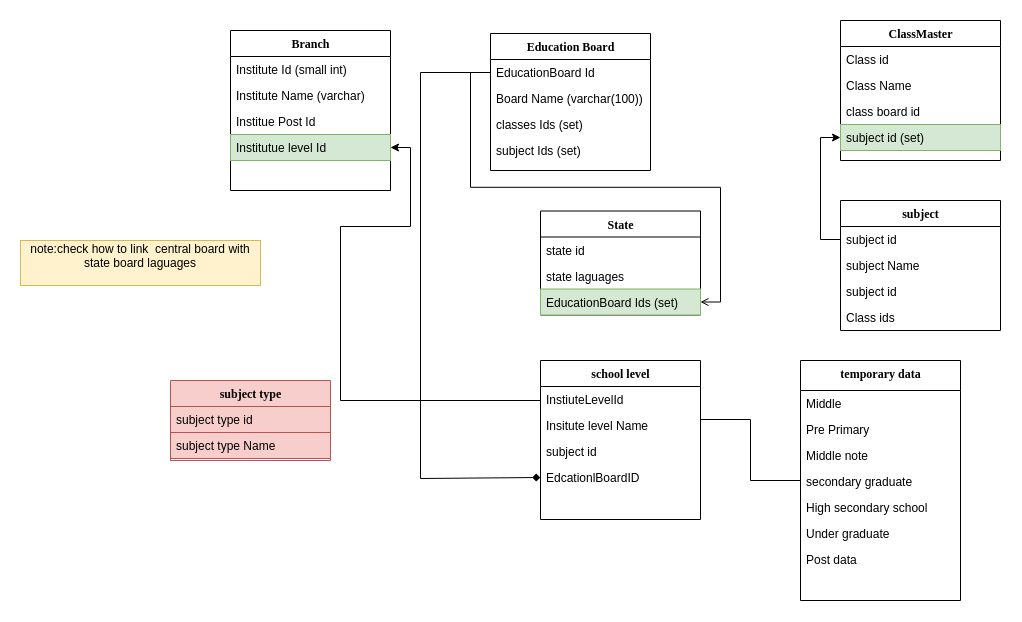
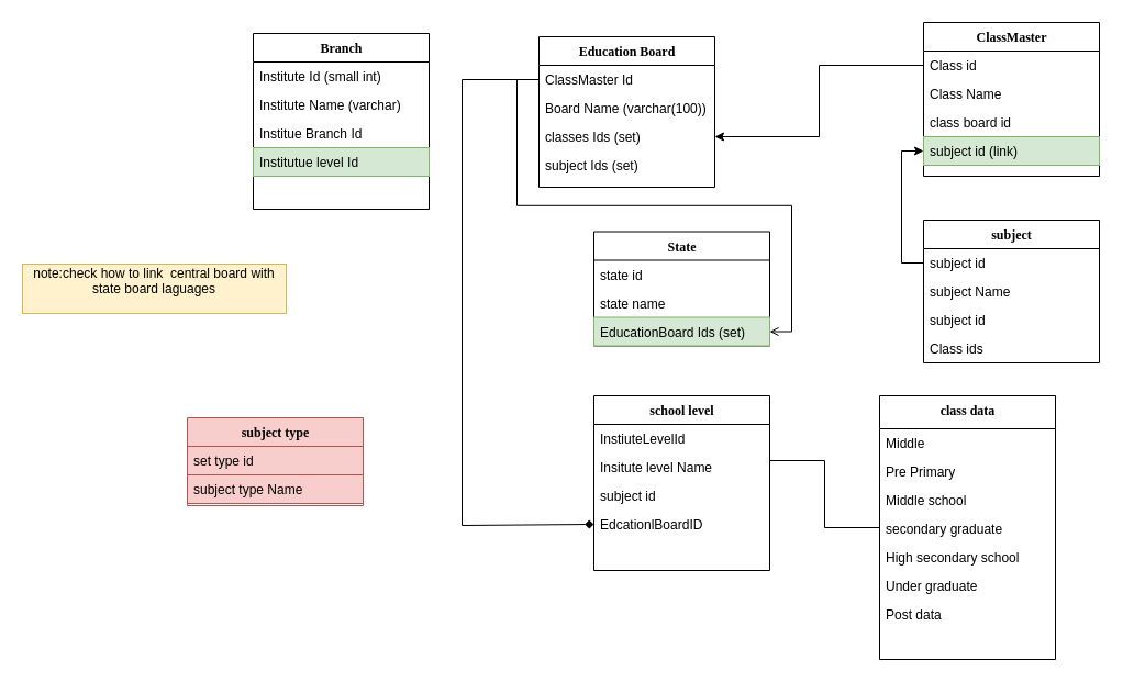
  <mxCell id="0" />
  <mxCell id="1" parent="0" />
  <mxCell id="2" value="Education Board" style="swimlane;html=1;fontStyle=1;align=center;verticalAlign=top;childLayout=stackLayout;horizontal=1;startSize=26;horizontalStack=0;resizeParent=1;resizeLast=0;collapsible=1;marginBottom=0;swimlaneFillColor=#ffffff;rounded=0;shadow=0;comic=0;labelBackgroundColor=none;strokeWidth=1;fillColor=none;fontFamily=Verdana;fontSize=12" parent="1" vertex="1"><mxGeometry x="490" y="33" width="160" height="137" as="geometry" /></mxCell>
- <mxCell id="3" value="EducationBoard Id&amp;nbsp;" style="text;html=1;strokeColor=none;fillColor=none;align=left;verticalAlign=top;spacingLeft=4;spacingRight=4;whiteSpace=wrap;overflow=hidden;rotatable=0;points=[[0,0.5],[1,0.5]];portConstraint=eastwest;" parent="2" vertex="1"><mxGeometry y="26" width="160" height="26" as="geometry" /></mxCell>
+ <mxCell id="3" value="ClassMaster Id&amp;nbsp;" style="text;html=1;strokeColor=none;fillColor=none;align=left;verticalAlign=top;spacingLeft=4;spacingRight=4;whiteSpace=wrap;overflow=hidden;rotatable=0;points=[[0,0.5],[1,0.5]];portConstraint=eastwest;" parent="2" vertex="1"><mxGeometry y="26" width="160" height="26" as="geometry" /></mxCell>
  <mxCell id="4" value="Board Name (varchar(100))" style="text;html=1;strokeColor=none;fillColor=none;align=left;verticalAlign=top;spacingLeft=4;spacingRight=4;whiteSpace=wrap;overflow=hidden;rotatable=0;points=[[0,0.5],[1,0.5]];portConstraint=eastwest;" parent="2" vertex="1"><mxGeometry y="52" width="160" height="26" as="geometry" /></mxCell>
  <mxCell id="5" value="classes Ids (set)" style="text;html=1;strokeColor=none;fillColor=none;align=left;verticalAlign=top;spacingLeft=4;spacingRight=4;whiteSpace=wrap;overflow=hidden;rotatable=0;points=[[0,0.5],[1,0.5]];portConstraint=eastwest;" parent="2" vertex="1"><mxGeometry y="78" width="160" height="26" as="geometry" /></mxCell>
  <mxCell id="6" value="subject Ids (set)" style="text;html=1;strokeColor=none;fillColor=none;align=left;verticalAlign=top;spacingLeft=4;spacingRight=4;whiteSpace=wrap;overflow=hidden;rotatable=0;points=[[0,0.5],[1,0.5]];portConstraint=eastwest;" vertex="1" parent="2"><mxGeometry y="104" width="160" height="26" as="geometry" /></mxCell>
  <mxCell id="7" value="subject" style="swimlane;html=1;fontStyle=1;align=center;verticalAlign=top;childLayout=stackLayout;horizontal=1;startSize=26;horizontalStack=0;resizeParent=1;resizeLast=0;collapsible=1;marginBottom=0;swimlaneFillColor=#ffffff;rounded=0;shadow=0;comic=0;labelBackgroundColor=none;strokeWidth=1;fillColor=none;fontFamily=Verdana;fontSize=12" vertex="1" parent="1"><mxGeometry x="840" y="200" width="160" height="130" as="geometry" /></mxCell>
  <mxCell id="8" value="subject id" style="text;html=1;strokeColor=none;fillColor=none;align=left;verticalAlign=top;spacingLeft=4;spacingRight=4;whiteSpace=wrap;overflow=hidden;rotatable=0;points=[[0,0.5],[1,0.5]];portConstraint=eastwest;" vertex="1" parent="7"><mxGeometry y="26" width="160" height="26" as="geometry" /></mxCell>
  <mxCell id="9" value="subject Name" style="text;html=1;strokeColor=none;fillColor=none;align=left;verticalAlign=top;spacingLeft=4;spacingRight=4;whiteSpace=wrap;overflow=hidden;rotatable=0;points=[[0,0.5],[1,0.5]];portConstraint=eastwest;" vertex="1" parent="7"><mxGeometry y="52" width="160" height="26" as="geometry" /></mxCell>
  <mxCell id="10" value="subject id" style="text;html=1;strokeColor=none;fillColor=none;align=left;verticalAlign=top;spacingLeft=4;spacingRight=4;whiteSpace=wrap;overflow=hidden;rotatable=0;points=[[0,0.5],[1,0.5]];portConstraint=eastwest;" vertex="1" parent="7"><mxGeometry y="78" width="160" height="26" as="geometry" /></mxCell>
  <mxCell id="11" value="Class ids" style="text;html=1;strokeColor=none;fillColor=none;align=left;verticalAlign=top;spacingLeft=4;spacingRight=4;whiteSpace=wrap;overflow=hidden;rotatable=0;points=[[0,0.5],[1,0.5]];portConstraint=eastwest;" vertex="1" parent="7"><mxGeometry y="104" width="160" height="26" as="geometry" /></mxCell>
  <mxCell id="12" value="ClassMaster" style="swimlane;html=1;fontStyle=1;align=center;verticalAlign=top;childLayout=stackLayout;horizontal=1;startSize=26;horizontalStack=0;resizeParent=1;resizeLast=0;collapsible=1;marginBottom=0;swimlaneFillColor=#ffffff;rounded=0;shadow=0;comic=0;labelBackgroundColor=none;strokeWidth=1;fillColor=none;fontFamily=Verdana;fontSize=12" vertex="1" parent="1"><mxGeometry x="840" y="20" width="160" height="140" as="geometry" /></mxCell>
  <mxCell id="13" value="Class id" style="text;html=1;strokeColor=none;fillColor=none;align=left;verticalAlign=top;spacingLeft=4;spacingRight=4;whiteSpace=wrap;overflow=hidden;rotatable=0;points=[[0,0.5],[1,0.5]];portConstraint=eastwest;" vertex="1" parent="12"><mxGeometry y="26" width="160" height="26" as="geometry" /></mxCell>
  <mxCell id="14" value="Class Name" style="text;html=1;strokeColor=none;fillColor=none;align=left;verticalAlign=top;spacingLeft=4;spacingRight=4;whiteSpace=wrap;overflow=hidden;rotatable=0;points=[[0,0.5],[1,0.5]];portConstraint=eastwest;" vertex="1" parent="12"><mxGeometry y="52" width="160" height="26" as="geometry" /></mxCell>
  <mxCell id="15" value="class board id" style="text;html=1;strokeColor=none;fillColor=none;align=left;verticalAlign=top;spacingLeft=4;spacingRight=4;whiteSpace=wrap;overflow=hidden;rotatable=0;points=[[0,0.5],[1,0.5]];portConstraint=eastwest;" vertex="1" parent="12"><mxGeometry y="78" width="160" height="26" as="geometry" /></mxCell>
- <mxCell id="16" value="subject id (set)" style="text;html=1;strokeColor=#82b366;fillColor=#d5e8d4;align=left;verticalAlign=top;spacingLeft=4;spacingRight=4;whiteSpace=wrap;overflow=hidden;rotatable=0;points=[[0,0.5],[1,0.5]];portConstraint=eastwest;" vertex="1" parent="12"><mxGeometry y="104" width="160" height="26" as="geometry" /></mxCell>
+ <mxCell id="16" value="subject id (link)" style="text;html=1;strokeColor=#82b366;fillColor=#d5e8d4;align=left;verticalAlign=top;spacingLeft=4;spacingRight=4;whiteSpace=wrap;overflow=hidden;rotatable=0;points=[[0,0.5],[1,0.5]];portConstraint=eastwest;" vertex="1" parent="12"><mxGeometry y="104" width="160" height="26" as="geometry" /></mxCell>
+ <mxCell id="17" style="edgeStyle=orthogonalEdgeStyle;rounded=0;orthogonalLoop=1;jettySize=auto;html=1;exitX=0;exitY=0.5;exitDx=0;exitDy=0;entryX=1;entryY=0.5;entryDx=0;entryDy=0;" edge="1" parent="1" source="13" target="5"><mxGeometry relative="1" as="geometry" /></mxCell>
  <mxCell id="18" value="Branch" style="swimlane;html=1;fontStyle=1;align=center;verticalAlign=top;childLayout=stackLayout;horizontal=1;startSize=26;horizontalStack=0;resizeParent=1;resizeLast=0;collapsible=1;marginBottom=0;swimlaneFillColor=#ffffff;rounded=0;shadow=0;comic=0;labelBackgroundColor=none;strokeWidth=1;fillColor=none;fontFamily=Verdana;fontSize=12" vertex="1" parent="1"><mxGeometry x="230" y="30" width="160" height="160" as="geometry" /></mxCell>
  <mxCell id="19" value="Institute Id (small int)" style="text;html=1;strokeColor=none;fillColor=none;align=left;verticalAlign=top;spacingLeft=4;spacingRight=4;whiteSpace=wrap;overflow=hidden;rotatable=0;points=[[0,0.5],[1,0.5]];portConstraint=eastwest;" vertex="1" parent="18"><mxGeometry y="26" width="160" height="26" as="geometry" /></mxCell>
  <mxCell id="20" value="Institute Name (varchar)" style="text;html=1;strokeColor=none;fillColor=none;align=left;verticalAlign=top;spacingLeft=4;spacingRight=4;whiteSpace=wrap;overflow=hidden;rotatable=0;points=[[0,0.5],[1,0.5]];portConstraint=eastwest;" vertex="1" parent="18"><mxGeometry y="52" width="160" height="26" as="geometry" /></mxCell>
- <mxCell id="21" value="Institue Post Id" style="text;html=1;strokeColor=none;fillColor=none;align=left;verticalAlign=top;spacingLeft=4;spacingRight=4;whiteSpace=wrap;overflow=hidden;rotatable=0;points=[[0,0.5],[1,0.5]];portConstraint=eastwest;" vertex="1" parent="18"><mxGeometry y="78" width="160" height="26" as="geometry" /></mxCell>
+ <mxCell id="21" value="Institue Branch Id" style="text;html=1;strokeColor=none;fillColor=none;align=left;verticalAlign=top;spacingLeft=4;spacingRight=4;whiteSpace=wrap;overflow=hidden;rotatable=0;points=[[0,0.5],[1,0.5]];portConstraint=eastwest;" vertex="1" parent="18"><mxGeometry y="78" width="160" height="26" as="geometry" /></mxCell>
  <mxCell id="22" value="Institutue level Id" style="text;html=1;strokeColor=#82b366;fillColor=#d5e8d4;align=left;verticalAlign=top;spacingLeft=4;spacingRight=4;whiteSpace=wrap;overflow=hidden;rotatable=0;points=[[0,0.5],[1,0.5]];portConstraint=eastwest;" vertex="1" parent="18"><mxGeometry y="104" width="160" height="26" as="geometry" /></mxCell>
  <mxCell id="23" style="edgeStyle=orthogonalEdgeStyle;rounded=0;orthogonalLoop=1;jettySize=auto;html=1;exitX=0;exitY=0.5;exitDx=0;exitDy=0;entryX=1;entryY=0.5;entryDx=0;entryDy=0;endArrow=open;" edge="1" parent="1" source="3" target="46"><mxGeometry relative="1" as="geometry" /></mxCell>
  <mxCell id="24" value="subject type" style="swimlane;html=1;fontStyle=1;align=center;verticalAlign=top;childLayout=stackLayout;horizontal=1;startSize=26;horizontalStack=0;resizeParent=1;resizeLast=0;collapsible=1;marginBottom=0;swimlaneFillColor=#ffffff;rounded=0;shadow=0;comic=0;labelBackgroundColor=none;strokeWidth=1;fillColor=#f8cecc;fontFamily=Verdana;fontSize=12;strokeColor=#b85450;" vertex="1" parent="1"><mxGeometry x="170" y="380" width="160" height="80" as="geometry" /></mxCell>
- <mxCell id="25" value="subject type id" style="text;html=1;strokeColor=#b85450;fillColor=#f8cecc;align=left;verticalAlign=top;spacingLeft=4;spacingRight=4;whiteSpace=wrap;overflow=hidden;rotatable=0;points=[[0,0.5],[1,0.5]];portConstraint=eastwest;" vertex="1" parent="24"><mxGeometry y="26" width="160" height="26" as="geometry" /></mxCell>
+ <mxCell id="25" value="set type id" style="text;html=1;strokeColor=#b85450;fillColor=#f8cecc;align=left;verticalAlign=top;spacingLeft=4;spacingRight=4;whiteSpace=wrap;overflow=hidden;rotatable=0;points=[[0,0.5],[1,0.5]];portConstraint=eastwest;" vertex="1" parent="24"><mxGeometry y="26" width="160" height="26" as="geometry" /></mxCell>
  <mxCell id="26" value="subject type Name" style="text;html=1;strokeColor=#b85450;fillColor=#f8cecc;align=left;verticalAlign=top;spacingLeft=4;spacingRight=4;whiteSpace=wrap;overflow=hidden;rotatable=0;points=[[0,0.5],[1,0.5]];portConstraint=eastwest;" vertex="1" parent="24"><mxGeometry y="52" width="160" height="26" as="geometry" /></mxCell>
  <mxCell id="27" style="edgeStyle=orthogonalEdgeStyle;rounded=0;orthogonalLoop=1;jettySize=auto;html=1;exitX=0;exitY=0.5;exitDx=0;exitDy=0;entryX=0;entryY=0.5;entryDx=0;entryDy=0;" edge="1" parent="1" source="8" target="16"><mxGeometry relative="1" as="geometry" /></mxCell>
  <mxCell id="28" value="school level" style="swimlane;html=1;fontStyle=1;align=center;verticalAlign=top;childLayout=stackLayout;horizontal=1;startSize=26;horizontalStack=0;resizeParent=1;resizeLast=0;collapsible=1;marginBottom=0;swimlaneFillColor=#ffffff;rounded=0;shadow=0;comic=0;labelBackgroundColor=none;strokeWidth=1;fillColor=none;fontFamily=Verdana;fontSize=12" vertex="1" parent="1"><mxGeometry x="540" y="360" width="160" height="159" as="geometry" /></mxCell>
  <mxCell id="29" value="InstiuteLevelId" style="text;html=1;strokeColor=none;fillColor=none;align=left;verticalAlign=top;spacingLeft=4;spacingRight=4;whiteSpace=wrap;overflow=hidden;rotatable=0;points=[[0,0.5],[1,0.5]];portConstraint=eastwest;" vertex="1" parent="28"><mxGeometry y="26" width="160" height="26" as="geometry" /></mxCell>
  <mxCell id="30" value="Insitute level Name" style="text;html=1;strokeColor=none;fillColor=none;align=left;verticalAlign=top;spacingLeft=4;spacingRight=4;whiteSpace=wrap;overflow=hidden;rotatable=0;points=[[0,0.5],[1,0.5]];portConstraint=eastwest;" vertex="1" parent="28"><mxGeometry y="52" width="160" height="26" as="geometry" /></mxCell>
  <mxCell id="31" value="subject id&lt;div&gt;&lt;br&gt;&lt;/div&gt;" style="text;html=1;strokeColor=none;fillColor=none;align=left;verticalAlign=top;spacingLeft=4;spacingRight=4;whiteSpace=wrap;overflow=hidden;rotatable=0;points=[[0,0.5],[1,0.5]];portConstraint=eastwest;" vertex="1" parent="28"><mxGeometry y="78" width="160" height="26" as="geometry" /></mxCell>
  <mxCell id="32" value="EdcationlBoardID" style="text;html=1;strokeColor=none;fillColor=none;align=left;verticalAlign=top;spacingLeft=4;spacingRight=4;whiteSpace=wrap;overflow=hidden;rotatable=0;points=[[0,0.5],[1,0.5]];portConstraint=eastwest;" vertex="1" parent="28"><mxGeometry y="104" width="160" height="26" as="geometry" /></mxCell>
  <mxCell id="33" style="edgeStyle=orthogonalEdgeStyle;rounded=0;orthogonalLoop=1;jettySize=auto;html=1;entryX=1;entryY=0.269;entryDx=0;entryDy=0;entryPerimeter=0;endArrow=none;" edge="1" parent="1" source="34" target="30"><mxGeometry relative="1" as="geometry" /></mxCell>
- <mxCell id="34" value="temporary data" style="swimlane;html=1;fontStyle=1;align=center;verticalAlign=top;childLayout=stackLayout;horizontal=1;startSize=30;horizontalStack=0;resizeParent=1;resizeLast=0;collapsible=1;marginBottom=0;swimlaneFillColor=#ffffff;rounded=0;shadow=0;comic=0;labelBackgroundColor=none;strokeWidth=1;fillColor=none;fontFamily=Verdana;fontSize=12" vertex="1" parent="1"><mxGeometry x="800" y="360" width="160" height="240" as="geometry" /></mxCell>
+ <mxCell id="34" value="class data" style="swimlane;html=1;fontStyle=1;align=center;verticalAlign=top;childLayout=stackLayout;horizontal=1;startSize=30;horizontalStack=0;resizeParent=1;resizeLast=0;collapsible=1;marginBottom=0;swimlaneFillColor=#ffffff;rounded=0;shadow=0;comic=0;labelBackgroundColor=none;strokeWidth=1;fillColor=none;fontFamily=Verdana;fontSize=12" vertex="1" parent="1"><mxGeometry x="800" y="360" width="160" height="240" as="geometry" /></mxCell>
  <mxCell id="35" value="Middle" style="text;html=1;strokeColor=none;fillColor=none;align=left;verticalAlign=top;spacingLeft=4;spacingRight=4;whiteSpace=wrap;overflow=hidden;rotatable=0;points=[[0,0.5],[1,0.5]];portConstraint=eastwest;" vertex="1" parent="34"><mxGeometry y="30" width="160" height="26" as="geometry" /></mxCell>
  <mxCell id="36" value="Pre Primary" style="text;html=1;strokeColor=none;fillColor=none;align=left;verticalAlign=top;spacingLeft=4;spacingRight=4;whiteSpace=wrap;overflow=hidden;rotatable=0;points=[[0,0.5],[1,0.5]];portConstraint=eastwest;" vertex="1" parent="34"><mxGeometry y="56" width="160" height="26" as="geometry" /></mxCell>
- <mxCell id="37" value="Middle note" style="text;html=1;strokeColor=none;fillColor=none;align=left;verticalAlign=top;spacingLeft=4;spacingRight=4;whiteSpace=wrap;overflow=hidden;rotatable=0;points=[[0,0.5],[1,0.5]];portConstraint=eastwest;" vertex="1" parent="34"><mxGeometry y="82" width="160" height="26" as="geometry" /></mxCell>
+ <mxCell id="37" value="Middle school" style="text;html=1;strokeColor=none;fillColor=none;align=left;verticalAlign=top;spacingLeft=4;spacingRight=4;whiteSpace=wrap;overflow=hidden;rotatable=0;points=[[0,0.5],[1,0.5]];portConstraint=eastwest;" vertex="1" parent="34"><mxGeometry y="82" width="160" height="26" as="geometry" /></mxCell>
  <mxCell id="38" value="secondary graduate" style="text;html=1;strokeColor=none;fillColor=none;align=left;verticalAlign=top;spacingLeft=4;spacingRight=4;whiteSpace=wrap;overflow=hidden;rotatable=0;points=[[0,0.5],[1,0.5]];portConstraint=eastwest;" vertex="1" parent="34"><mxGeometry y="108" width="160" height="26" as="geometry" /></mxCell>
  <mxCell id="39" value="High secondary school" style="text;html=1;strokeColor=none;fillColor=none;align=left;verticalAlign=top;spacingLeft=4;spacingRight=4;whiteSpace=wrap;overflow=hidden;rotatable=0;points=[[0,0.5],[1,0.5]];portConstraint=eastwest;" vertex="1" parent="34"><mxGeometry y="134" width="160" height="26" as="geometry" /></mxCell>
  <mxCell id="40" value="Under graduate" style="text;html=1;strokeColor=none;fillColor=none;align=left;verticalAlign=top;spacingLeft=4;spacingRight=4;whiteSpace=wrap;overflow=hidden;rotatable=0;points=[[0,0.5],[1,0.5]];portConstraint=eastwest;" vertex="1" parent="34"><mxGeometry y="160" width="160" height="26" as="geometry" /></mxCell>
  <mxCell id="41" value="Post data" style="text;html=1;strokeColor=none;fillColor=none;align=left;verticalAlign=top;spacingLeft=4;spacingRight=4;whiteSpace=wrap;overflow=hidden;rotatable=0;points=[[0,0.5],[1,0.5]];portConstraint=eastwest;" vertex="1" parent="34"><mxGeometry y="186" width="160" height="26" as="geometry" /></mxCell>
- <mxCell id="42" style="edgeStyle=orthogonalEdgeStyle;rounded=0;orthogonalLoop=1;jettySize=auto;html=1;exitX=0;exitY=0.5;exitDx=0;exitDy=0;" edge="1" parent="1" source="29" target="22"><mxGeometry relative="1" as="geometry"><Array as="points"><mxPoint x="340" y="400" /><mxPoint x="340" y="226" /><mxPoint x="410" y="226" /><mxPoint x="410" y="147" /></Array></mxGeometry></mxCell>
  <mxCell id="43" value="State" style="swimlane;html=1;fontStyle=1;align=center;verticalAlign=top;childLayout=stackLayout;horizontal=1;startSize=26;horizontalStack=0;resizeParent=1;resizeLast=0;collapsible=1;marginBottom=0;swimlaneFillColor=#ffffff;rounded=0;shadow=0;comic=0;labelBackgroundColor=none;strokeWidth=1;fillColor=none;fontFamily=Verdana;fontSize=12" vertex="1" parent="1"><mxGeometry x="540" y="210.5" width="160" height="104" as="geometry" /></mxCell>
  <mxCell id="44" value="state id" style="text;html=1;strokeColor=none;fillColor=none;align=left;verticalAlign=top;spacingLeft=4;spacingRight=4;whiteSpace=wrap;overflow=hidden;rotatable=0;points=[[0,0.5],[1,0.5]];portConstraint=eastwest;" vertex="1" parent="43"><mxGeometry y="26" width="160" height="26" as="geometry" /></mxCell>
- <mxCell id="45" value="state laguages" style="text;html=1;strokeColor=none;fillColor=none;align=left;verticalAlign=top;spacingLeft=4;spacingRight=4;whiteSpace=wrap;overflow=hidden;rotatable=0;points=[[0,0.5],[1,0.5]];portConstraint=eastwest;" vertex="1" parent="43"><mxGeometry y="52" width="160" height="26" as="geometry" /></mxCell>
+ <mxCell id="45" value="state name" style="text;html=1;strokeColor=none;fillColor=none;align=left;verticalAlign=top;spacingLeft=4;spacingRight=4;whiteSpace=wrap;overflow=hidden;rotatable=0;points=[[0,0.5],[1,0.5]];portConstraint=eastwest;" vertex="1" parent="43"><mxGeometry y="52" width="160" height="26" as="geometry" /></mxCell>
  <mxCell id="46" value="EducationBoard Ids (set)" style="text;html=1;strokeColor=#82b366;fillColor=#d5e8d4;align=left;verticalAlign=top;spacingLeft=4;spacingRight=4;whiteSpace=wrap;overflow=hidden;rotatable=0;points=[[0,0.5],[1,0.5]];portConstraint=eastwest;" vertex="1" parent="43"><mxGeometry y="78" width="160" height="26" as="geometry" /></mxCell>
  <mxCell id="47" value="note:check how to link&amp;nbsp; central board with state board laguages&lt;div&gt;&lt;br&gt;&lt;/div&gt;" style="text;html=1;align=center;verticalAlign=middle;whiteSpace=wrap;rounded=0;fillColor=#fff2cc;strokeColor=#d6b656;" vertex="1" parent="1"><mxGeometry x="20" y="240" width="240" height="45" as="geometry" /></mxCell>
  <mxCell id="48" style="edgeStyle=orthogonalEdgeStyle;rounded=0;orthogonalLoop=1;jettySize=auto;html=1;exitX=0;exitY=0.5;exitDx=0;exitDy=0;entryX=0;entryY=0.5;entryDx=0;entryDy=0;endArrow=diamond;" edge="1" parent="1" source="3" target="32"><mxGeometry relative="1" as="geometry"><Array as="points"><mxPoint x="420" y="72" /><mxPoint x="420" y="478" /></Array></mxGeometry></mxCell>
